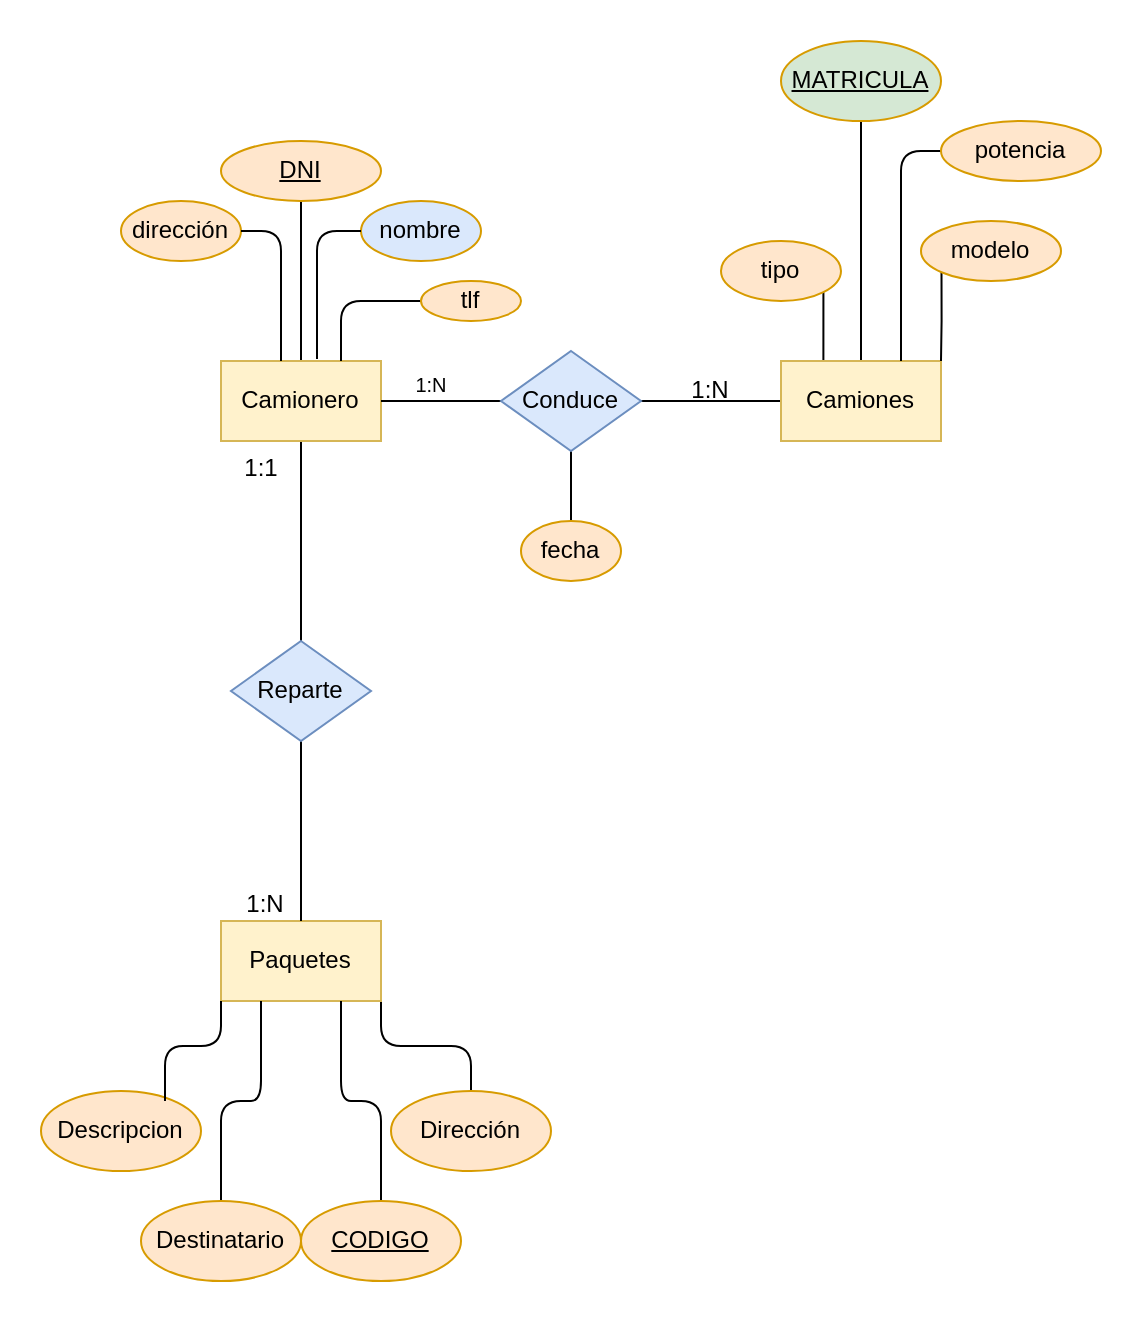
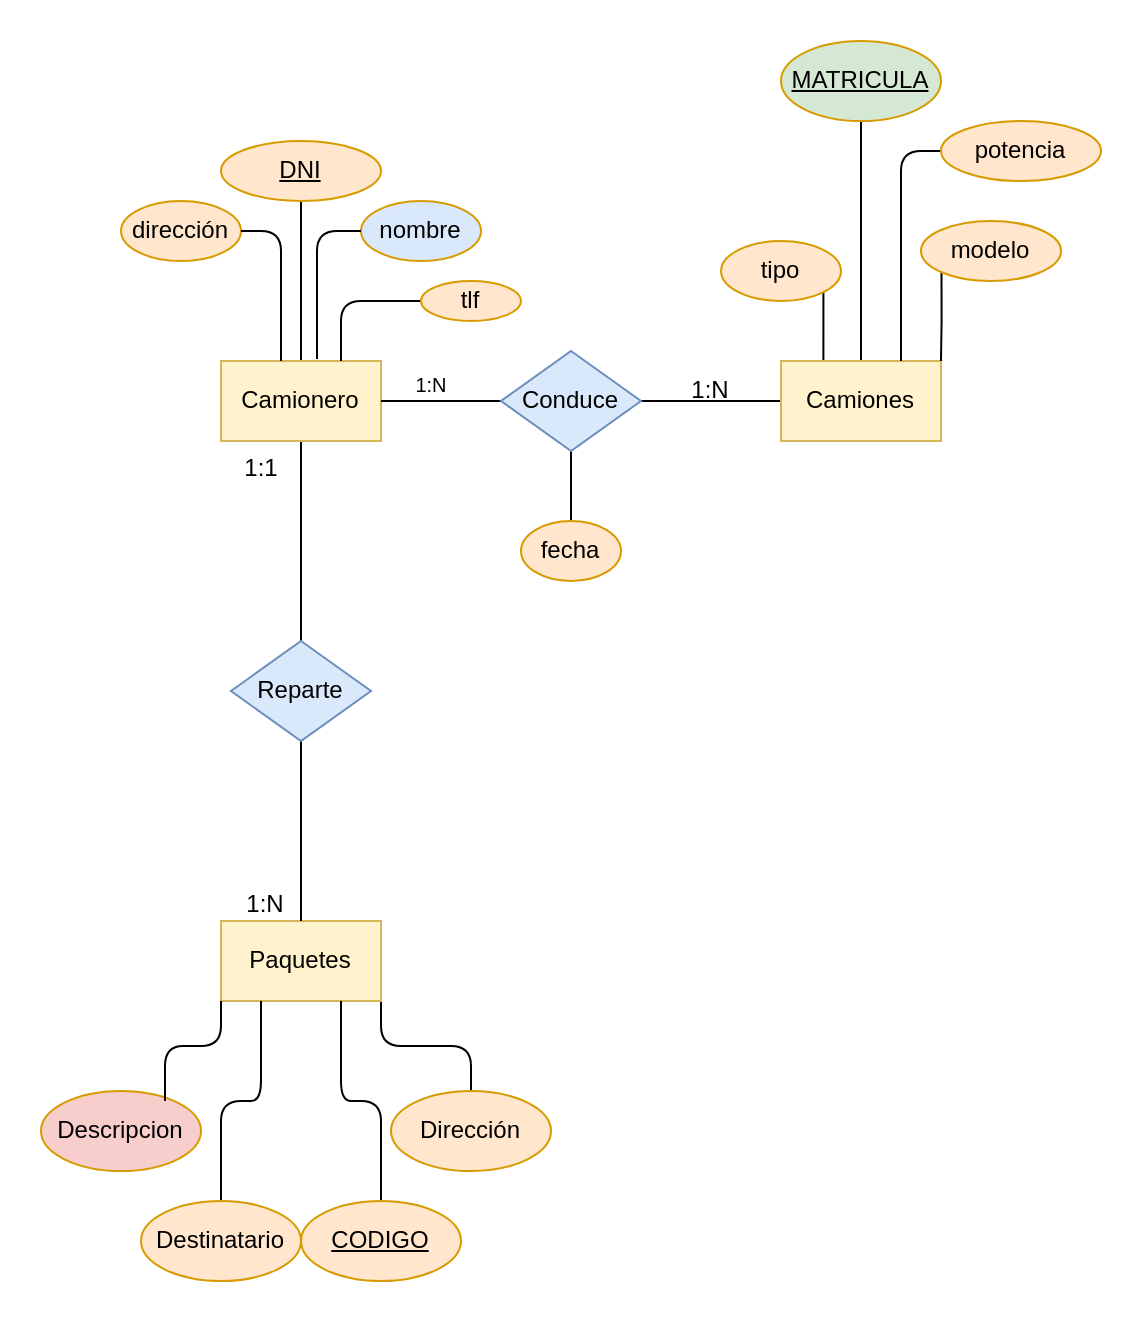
  <mxCell id="0" />
  <mxCell id="1" parent="0" />
  <mxCell id="2" style="edgeStyle=orthogonalEdgeStyle;rounded=0;orthogonalLoop=1;jettySize=auto;html=1;exitX=0.5;exitY=1;exitDx=0;exitDy=0;entryX=0.5;entryY=0;entryDx=0;entryDy=0;endArrow=none;endFill=0;" parent="1" source="4" target="15" edge="1"><mxGeometry relative="1" as="geometry" /></mxCell>
  <mxCell id="3" style="edgeStyle=orthogonalEdgeStyle;rounded=0;orthogonalLoop=1;jettySize=auto;html=1;exitX=0.5;exitY=0;exitDx=0;exitDy=0;entryX=0.5;entryY=1;entryDx=0;entryDy=0;endArrow=none;endFill=0;" edge="1" parent="1" source="4" target="16"><mxGeometry relative="1" as="geometry" /></mxCell>
  <mxCell id="4" value="Camionero" style="rounded=0;whiteSpace=wrap;html=1;fillColor=#fff2cc;strokeColor=#d6b656;" parent="1" vertex="1"><mxGeometry x="110" y="180" width="80" height="40" as="geometry" /></mxCell>
  <mxCell id="5" style="edgeStyle=orthogonalEdgeStyle;rounded=1;orthogonalLoop=1;jettySize=auto;html=1;exitX=1;exitY=1;exitDx=0;exitDy=0;endArrow=none;endFill=0;" edge="1" parent="1" source="6" target="33"><mxGeometry relative="1" as="geometry" /></mxCell>
  <mxCell id="6" value="&lt;div&gt;Paquetes&lt;/div&gt;" style="whiteSpace=wrap;html=1;fillColor=#fff2cc;strokeColor=#d6b656;" parent="1" vertex="1"><mxGeometry x="110" y="460" width="80" height="40" as="geometry" /></mxCell>
  <mxCell id="7" style="edgeStyle=orthogonalEdgeStyle;rounded=0;orthogonalLoop=1;jettySize=auto;html=1;exitX=0;exitY=0.5;exitDx=0;exitDy=0;entryX=1;entryY=0.5;entryDx=0;entryDy=0;endArrow=none;endFill=0;" parent="1" source="10" target="13" edge="1"><mxGeometry relative="1" as="geometry" /></mxCell>
  <mxCell id="8" style="edgeStyle=orthogonalEdgeStyle;rounded=0;orthogonalLoop=1;jettySize=auto;html=1;exitX=0.5;exitY=0;exitDx=0;exitDy=0;entryX=0.5;entryY=1;entryDx=0;entryDy=0;endArrow=none;endFill=0;" edge="1" parent="1" source="10" target="23"><mxGeometry relative="1" as="geometry" /></mxCell>
  <mxCell id="9" style="edgeStyle=orthogonalEdgeStyle;rounded=0;orthogonalLoop=1;jettySize=auto;html=1;exitX=0.25;exitY=0;exitDx=0;exitDy=0;entryX=1;entryY=1;entryDx=0;entryDy=0;endArrow=none;endFill=0;" edge="1" parent="1" source="10" target="26"><mxGeometry relative="1" as="geometry" /></mxCell>
  <mxCell id="10" value="Camiones" style="whiteSpace=wrap;html=1;fillColor=#fff2cc;strokeColor=#d6b656;" parent="1" vertex="1"><mxGeometry x="390" y="180" width="80" height="40" as="geometry" /></mxCell>
  <mxCell id="11" style="edgeStyle=orthogonalEdgeStyle;rounded=0;orthogonalLoop=1;jettySize=auto;html=1;exitX=0;exitY=0.5;exitDx=0;exitDy=0;entryX=1;entryY=0.5;entryDx=0;entryDy=0;endArrow=none;endFill=0;" parent="1" source="13" target="4" edge="1"><mxGeometry relative="1" as="geometry" /></mxCell>
  <mxCell id="12" style="edgeStyle=orthogonalEdgeStyle;rounded=0;orthogonalLoop=1;jettySize=auto;html=1;exitX=0.5;exitY=1;exitDx=0;exitDy=0;entryX=0.5;entryY=0;entryDx=0;entryDy=0;endArrow=none;endFill=0;" edge="1" parent="1" source="13" target="36"><mxGeometry relative="1" as="geometry" /></mxCell>
  <mxCell id="13" value="&lt;div&gt;Conduce&lt;/div&gt;" style="rhombus;whiteSpace=wrap;html=1;fillColor=#dae8fc;strokeColor=#6c8ebf;" parent="1" vertex="1"><mxGeometry x="250" y="175" width="70" height="50" as="geometry" /></mxCell>
  <mxCell id="14" style="edgeStyle=orthogonalEdgeStyle;rounded=0;orthogonalLoop=1;jettySize=auto;html=1;exitX=0.5;exitY=1;exitDx=0;exitDy=0;entryX=0.5;entryY=0;entryDx=0;entryDy=0;endArrow=none;endFill=0;" parent="1" source="15" target="6" edge="1"><mxGeometry relative="1" as="geometry" /></mxCell>
  <mxCell id="15" value="&lt;div&gt;Reparte&lt;/div&gt;" style="rhombus;whiteSpace=wrap;html=1;fillColor=#dae8fc;strokeColor=#6c8ebf;" parent="1" vertex="1"><mxGeometry x="115" y="320" width="70" height="50" as="geometry" /></mxCell>
  <mxCell id="16" value="&lt;u&gt;DNI&lt;/u&gt;" style="ellipse;whiteSpace=wrap;html=1;fillColor=#ffe6cc;strokeColor=#d79b00;" vertex="1" parent="1"><mxGeometry x="110" y="70" width="80" height="30" as="geometry" /></mxCell>
  <mxCell id="17" value="nombre" style="ellipse;whiteSpace=wrap;html=1;fillColor=#dae8fc;strokeColor=#d79b00;" vertex="1" parent="1"><mxGeometry x="180" y="100" width="60" height="30" as="geometry" /></mxCell>
  <mxCell id="18" style="edgeStyle=orthogonalEdgeStyle;orthogonalLoop=1;jettySize=auto;html=1;exitX=0;exitY=0.5;exitDx=0;exitDy=0;entryX=0.6;entryY=-0.025;entryDx=0;entryDy=0;entryPerimeter=0;endArrow=none;endFill=0;rounded=1;" edge="1" parent="1" source="17" target="4"><mxGeometry relative="1" as="geometry" /></mxCell>
  <mxCell id="19" style="edgeStyle=orthogonalEdgeStyle;rounded=1;orthogonalLoop=1;jettySize=auto;html=1;exitX=0;exitY=0.5;exitDx=0;exitDy=0;entryX=0.75;entryY=0;entryDx=0;entryDy=0;endArrow=none;endFill=0;" edge="1" parent="1" source="20" target="4"><mxGeometry relative="1" as="geometry" /></mxCell>
  <mxCell id="20" value="tlf" style="ellipse;whiteSpace=wrap;html=1;fillColor=#ffe6cc;strokeColor=#d79b00;" vertex="1" parent="1"><mxGeometry x="210" y="140" width="50" height="20" as="geometry" /></mxCell>
  <mxCell id="21" value="dirección" style="ellipse;whiteSpace=wrap;html=1;fillColor=#ffe6cc;strokeColor=#d79b00;" vertex="1" parent="1"><mxGeometry x="60" y="100" width="60" height="30" as="geometry" /></mxCell>
  <mxCell id="22" style="edgeStyle=orthogonalEdgeStyle;orthogonalLoop=1;jettySize=auto;html=1;exitX=1;exitY=0.5;exitDx=0;exitDy=0;entryX=0.375;entryY=0;entryDx=0;entryDy=0;entryPerimeter=0;endArrow=none;endFill=0;rounded=1;" edge="1" parent="1" source="21" target="4"><mxGeometry relative="1" as="geometry" /></mxCell>
  <mxCell id="23" value="&lt;u&gt;MATRICULA&lt;/u&gt;" style="ellipse;whiteSpace=wrap;html=1;fillColor=#d5e8d4;strokeColor=#d79b00;" vertex="1" parent="1"><mxGeometry x="390" y="20" width="80" height="40" as="geometry" /></mxCell>
  <mxCell id="24" style="edgeStyle=orthogonalEdgeStyle;rounded=0;orthogonalLoop=1;jettySize=auto;html=1;exitX=0;exitY=1;exitDx=0;exitDy=0;entryX=1;entryY=0;entryDx=0;entryDy=0;endArrow=none;endFill=0;" edge="1" parent="1" source="25" target="10"><mxGeometry relative="1" as="geometry" /></mxCell>
  <mxCell id="25" value="&lt;div&gt;modelo&lt;/div&gt;" style="ellipse;whiteSpace=wrap;html=1;fillColor=#ffe6cc;strokeColor=#d79b00;" vertex="1" parent="1"><mxGeometry x="460" y="110" width="70" height="30" as="geometry" /></mxCell>
  <mxCell id="26" value="tipo" style="ellipse;whiteSpace=wrap;html=1;fillColor=#ffe6cc;strokeColor=#d79b00;" vertex="1" parent="1"><mxGeometry x="360" y="120" width="60" height="30" as="geometry" /></mxCell>
  <mxCell id="27" style="edgeStyle=orthogonalEdgeStyle;rounded=1;orthogonalLoop=1;jettySize=auto;html=1;exitX=0;exitY=0.5;exitDx=0;exitDy=0;entryX=0.75;entryY=0;entryDx=0;entryDy=0;endArrow=none;endFill=0;" edge="1" parent="1" source="28" target="10"><mxGeometry relative="1" as="geometry" /></mxCell>
  <mxCell id="28" value="&lt;div&gt;potencia&lt;/div&gt;" style="ellipse;whiteSpace=wrap;html=1;fillColor=#ffe6cc;strokeColor=#d79b00;" vertex="1" parent="1"><mxGeometry x="470" y="60" width="80" height="30" as="geometry" /></mxCell>
- <mxCell id="29" value="Descripcion" style="ellipse;whiteSpace=wrap;html=1;fillColor=#ffe6cc;strokeColor=#d79b00;" vertex="1" parent="1"><mxGeometry x="20" y="545" width="80" height="40" as="geometry" /></mxCell>
+ <mxCell id="29" value="Descripcion" style="ellipse;whiteSpace=wrap;html=1;fillColor=#f8cecc;strokeColor=#d79b00;" vertex="1" parent="1"><mxGeometry x="20" y="545" width="80" height="40" as="geometry" /></mxCell>
  <mxCell id="30" style="edgeStyle=orthogonalEdgeStyle;rounded=1;orthogonalLoop=1;jettySize=auto;html=1;exitX=0;exitY=1;exitDx=0;exitDy=0;entryX=0.775;entryY=0.125;entryDx=0;entryDy=0;entryPerimeter=0;endArrow=none;endFill=0;" edge="1" parent="1" source="6" target="29"><mxGeometry relative="1" as="geometry" /></mxCell>
  <mxCell id="31" style="edgeStyle=orthogonalEdgeStyle;rounded=1;orthogonalLoop=1;jettySize=auto;html=1;exitX=0.5;exitY=0;exitDx=0;exitDy=0;entryX=0.25;entryY=1;entryDx=0;entryDy=0;endArrow=none;endFill=0;" edge="1" parent="1" source="32" target="6"><mxGeometry relative="1" as="geometry" /></mxCell>
  <mxCell id="32" value="Destinatario" style="ellipse;whiteSpace=wrap;html=1;fillColor=#ffe6cc;strokeColor=#d79b00;" vertex="1" parent="1"><mxGeometry x="70" y="600" width="80" height="40" as="geometry" /></mxCell>
  <mxCell id="33" value="Dirección" style="ellipse;whiteSpace=wrap;html=1;fillColor=#ffe6cc;strokeColor=#d79b00;" vertex="1" parent="1"><mxGeometry x="195" y="545" width="80" height="40" as="geometry" /></mxCell>
  <mxCell id="34" style="edgeStyle=orthogonalEdgeStyle;rounded=1;orthogonalLoop=1;jettySize=auto;html=1;exitX=0.5;exitY=0;exitDx=0;exitDy=0;entryX=0.75;entryY=1;entryDx=0;entryDy=0;endArrow=none;endFill=0;" edge="1" parent="1" source="35" target="6"><mxGeometry relative="1" as="geometry" /></mxCell>
  <mxCell id="35" value="&lt;u&gt;CODIGO&lt;/u&gt;" style="ellipse;whiteSpace=wrap;html=1;fillColor=#ffe6cc;strokeColor=#d79b00;" vertex="1" parent="1"><mxGeometry x="150" y="600" width="80" height="40" as="geometry" /></mxCell>
  <mxCell id="36" value="fecha" style="ellipse;whiteSpace=wrap;html=1;fillColor=#ffe6cc;strokeColor=#d79b00;" vertex="1" parent="1"><mxGeometry x="260" y="260" width="50" height="30" as="geometry" /></mxCell>
  <mxCell id="37" value="1:N" style="text;html=1;strokeColor=none;fillColor=none;align=center;verticalAlign=middle;whiteSpace=wrap;rounded=0;" vertex="1" parent="1"><mxGeometry x="330" y="190" width="50" height="10" as="geometry" /></mxCell>
  <mxCell id="38" value="&lt;sup&gt;1:N&lt;/sup&gt;" style="text;html=1;align=center;verticalAlign=middle;resizable=0;points=[];autosize=1;strokeColor=none;fillColor=none;" vertex="1" parent="1"><mxGeometry x="195" y="180" width="40" height="30" as="geometry" /></mxCell>
  <mxCell id="39" value="1:1" style="text;html=1;align=center;verticalAlign=middle;resizable=0;points=[];autosize=1;strokeColor=none;fillColor=none;" vertex="1" parent="1"><mxGeometry x="110" y="219" width="40" height="30" as="geometry" /></mxCell>
  <mxCell id="40" value="1:N" style="text;html=1;align=center;verticalAlign=middle;resizable=0;points=[];autosize=1;strokeColor=none;fillColor=none;" vertex="1" parent="1"><mxGeometry x="112" y="437" width="40" height="30" as="geometry" /></mxCell>
